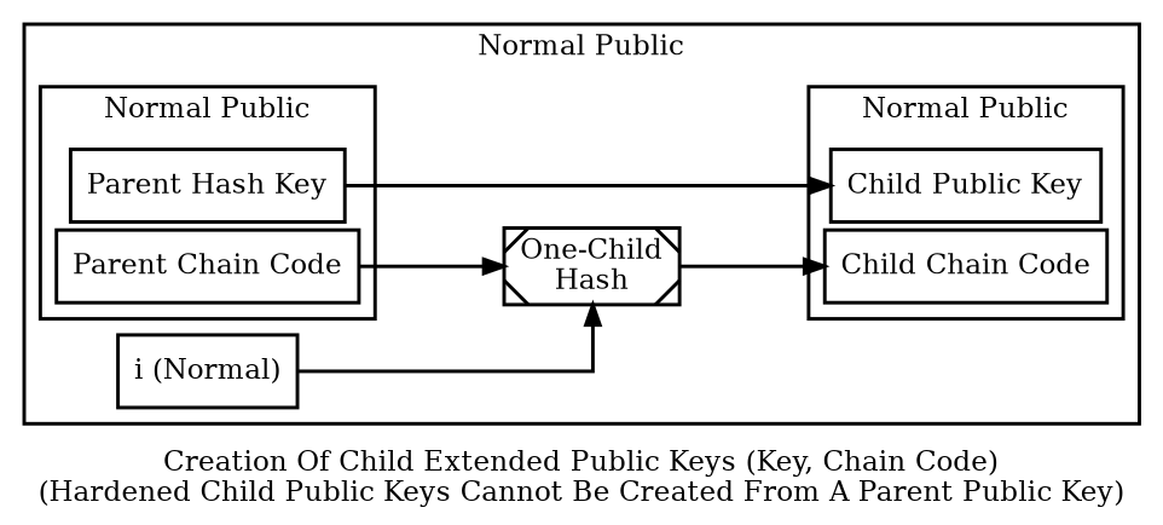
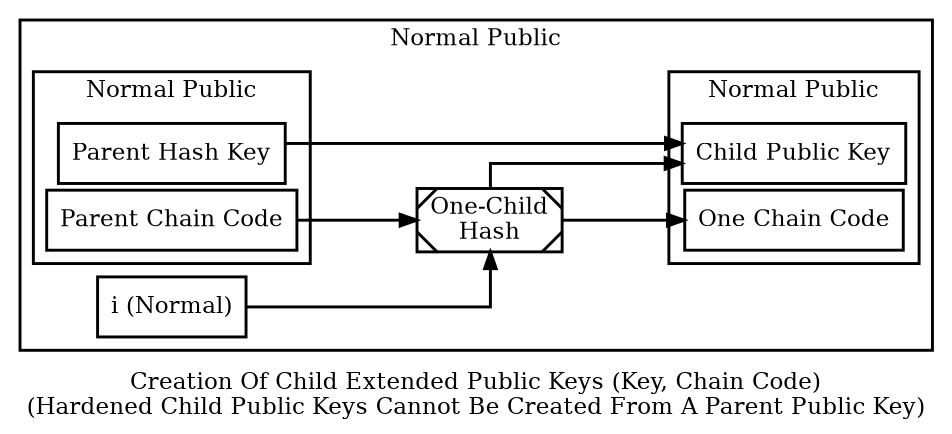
  digraph {
    label="Creation Of Child Extended Public Keys (Key, Chain Code)\n(Hardened Child Public Keys Cannot Be Created From A Parent Public Key)"
    nodesep=0.05
    penwidth=1.75
    rankdir=LR
    ranksep=1.0
    splines=ortho
    node [penwidth=1.75 shape=box]
    edge [penwidth=1.75]
    n1 [label="Parent Hash Key"]
    n2 [label="Parent Chain Code"]
    n3 [label="Child Public Key"]
-   n4 [label="Child Chain Code"]
+   n4 [label="One Chain Code"]
    n5 [label="One-Child\nHash" style=diagonals]
    n6 [label="i (Normal)"]
    subgraph cluster_1 {
      label="Normal Public"
      n5
      n6
      subgraph cluster_2 {
        label="Normal Public"
        n1
        n2
      }
      subgraph cluster_3 {
        label="Normal Public"
        n3
        n4
      }
    }
    n1 -> n3
    n2 -> n5
+   n5 -> n3
    n5 -> n4
    n6 -> n5
  }
